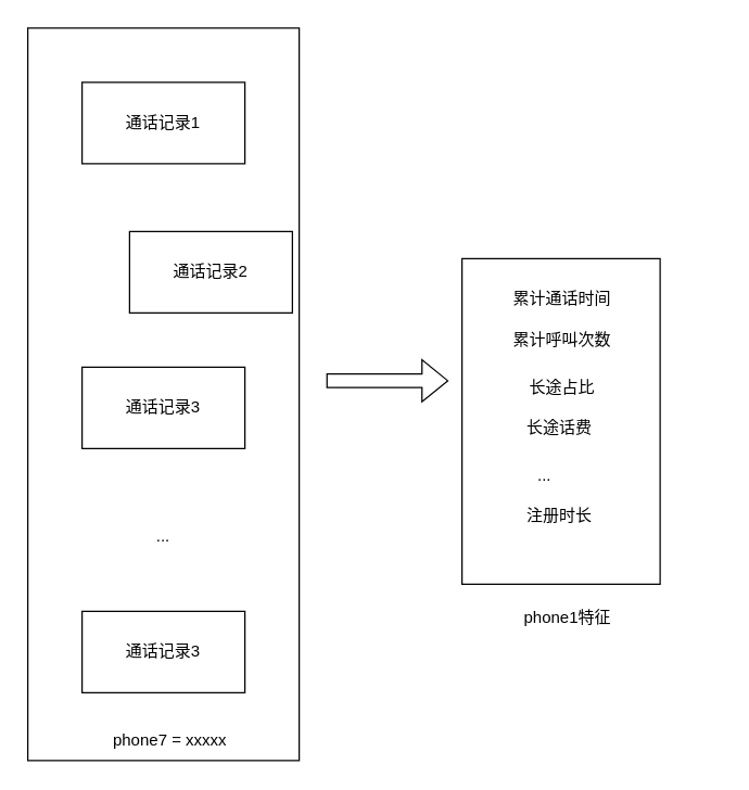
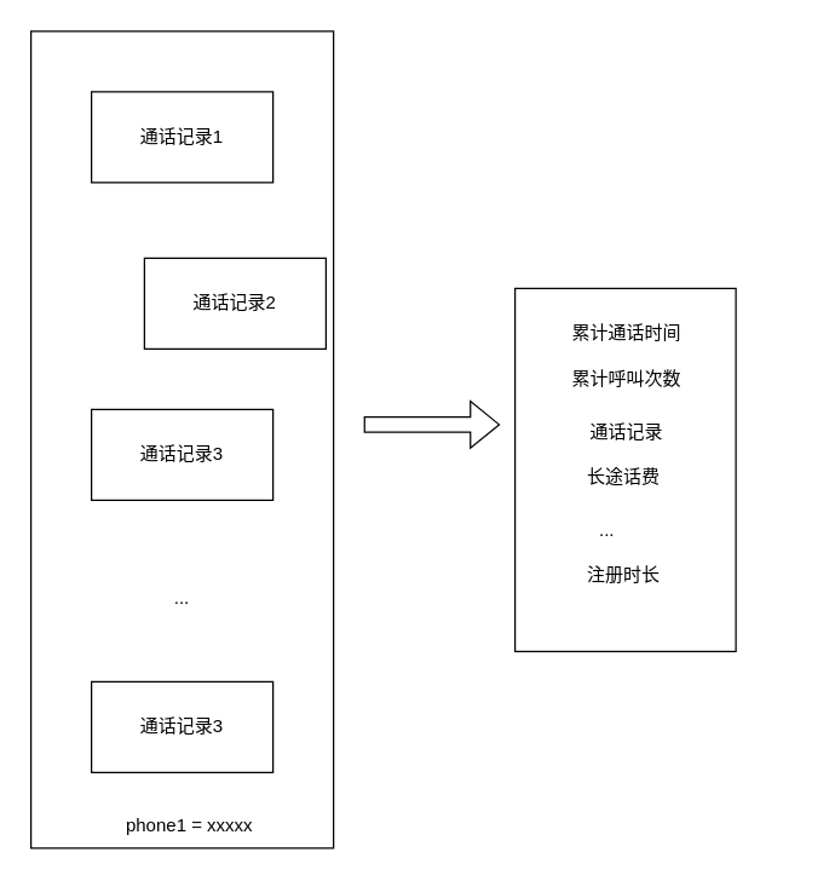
  <mxCell id="0" />
  <mxCell id="1" parent="0" />
  <mxCell id="2" value="" style="rounded=0;whiteSpace=wrap;html=1;" vertex="1" parent="1"><mxGeometry y="20" width="200" height="540" as="geometry" x="20" /></mxCell>
  <mxCell id="3" value="通话记录1" style="rounded=0;whiteSpace=wrap;html=1;" vertex="1" parent="1"><mxGeometry x="60" y="60" width="120" height="60" as="geometry" /></mxCell>
  <mxCell id="4" value="通话记录2" style="rounded=0;whiteSpace=wrap;html=1;" vertex="1" parent="1"><mxGeometry x="95" y="170" width="120" height="60" as="geometry" /></mxCell>
  <mxCell id="5" value="通话记录3" style="rounded=0;whiteSpace=wrap;html=1;" vertex="1" parent="1"><mxGeometry x="60" y="270" width="120" height="60" as="geometry" /></mxCell>
  <mxCell id="6" value="通话记录3" style="rounded=0;whiteSpace=wrap;html=1;" vertex="1" parent="1"><mxGeometry x="60" y="450" width="120" height="60" as="geometry" /></mxCell>
  <mxCell id="7" value="..." style="text;html=1;strokeColor=none;fillColor=none;align=center;verticalAlign=middle;whiteSpace=wrap;rounded=0;" vertex="1" parent="1"><mxGeometry x="90" y="380" width="60" height="30" as="geometry" /></mxCell>
- <mxCell id="8" value="phone7 = xxxxx" style="text;html=1;strokeColor=none;fillColor=none;align=center;verticalAlign=middle;whiteSpace=wrap;rounded=0;" vertex="1" parent="1"><mxGeometry x="30" y="530" width="190" height="30" as="geometry" /></mxCell>
+ <mxCell id="8" value="phone1 = xxxxx" style="text;html=1;strokeColor=none;fillColor=none;align=center;verticalAlign=middle;whiteSpace=wrap;rounded=0;" vertex="1" parent="1"><mxGeometry x="30" y="530" width="190" height="30" as="geometry" /></mxCell>
  <mxCell id="9" value="" style="shape=flexArrow;endArrow=classic;html=1;rounded=0;" edge="1" parent="1"><mxGeometry width="50" height="50" relative="1" as="geometry"><mxPoint x="240" y="280" as="sourcePoint" /><mxPoint x="330" y="280" as="targetPoint" /></mxGeometry></mxCell>
  <mxCell id="10" value="" style="rounded=0;whiteSpace=wrap;html=1;" vertex="1" parent="1"><mxGeometry x="340" y="190" width="146" height="240" as="geometry" /></mxCell>
  <mxCell id="11" value="累计通话时间" style="text;html=1;strokeColor=none;fillColor=none;align=center;verticalAlign=middle;whiteSpace=wrap;rounded=0;" vertex="1" parent="1"><mxGeometry x="359" y="205" width="110" height="30" as="geometry" /></mxCell>
  <mxCell id="12" value="累计呼叫次数" style="text;html=1;strokeColor=none;fillColor=none;align=center;verticalAlign=middle;whiteSpace=wrap;rounded=0;" vertex="1" parent="1"><mxGeometry x="359" y="235" width="110" height="30" as="geometry" /></mxCell>
- <mxCell id="13" value="长途占比" style="text;html=1;strokeColor=none;fillColor=none;align=center;verticalAlign=middle;whiteSpace=wrap;rounded=0;" vertex="1" parent="1"><mxGeometry x="359" y="270" width="110" height="30" as="geometry" /></mxCell>
+ <mxCell id="13" value="通话记录" style="text;html=1;strokeColor=none;fillColor=none;align=center;verticalAlign=middle;whiteSpace=wrap;rounded=0;" vertex="1" parent="1"><mxGeometry x="359" y="270" width="110" height="30" as="geometry" /></mxCell>
  <mxCell id="14" value="长途话费" style="text;html=1;strokeColor=none;fillColor=none;align=center;verticalAlign=middle;whiteSpace=wrap;rounded=0;" vertex="1" parent="1"><mxGeometry x="357" y="300" width="110" height="30" as="geometry" /></mxCell>
  <mxCell id="15" value="注册时长" style="text;html=1;strokeColor=none;fillColor=none;align=center;verticalAlign=middle;whiteSpace=wrap;rounded=0;" vertex="1" parent="1"><mxGeometry x="357" y="365" width="110" height="30" as="geometry" /></mxCell>
  <mxCell id="16" value="..." style="text;strokeColor=none;fillColor=none;align=left;verticalAlign=middle;spacingLeft=4;spacingRight=4;overflow=hidden;points=[[0,0.5],[1,0.5]];portConstraint=eastwest;rotatable=0;whiteSpace=wrap;html=1;" vertex="1" parent="1"><mxGeometry x="390" y="335" width="140" height="30" as="geometry" /></mxCell>
- <mxCell id="17" value="phone1特征" style="text;strokeColor=none;fillColor=none;align=left;verticalAlign=middle;spacingLeft=4;spacingRight=4;overflow=hidden;points=[[0,0.5],[1,0.5]];portConstraint=eastwest;rotatable=0;whiteSpace=wrap;html=1;" vertex="1" parent="1"><mxGeometry x="380" y="440" width="140" height="30" as="geometry" /></mxCell>
